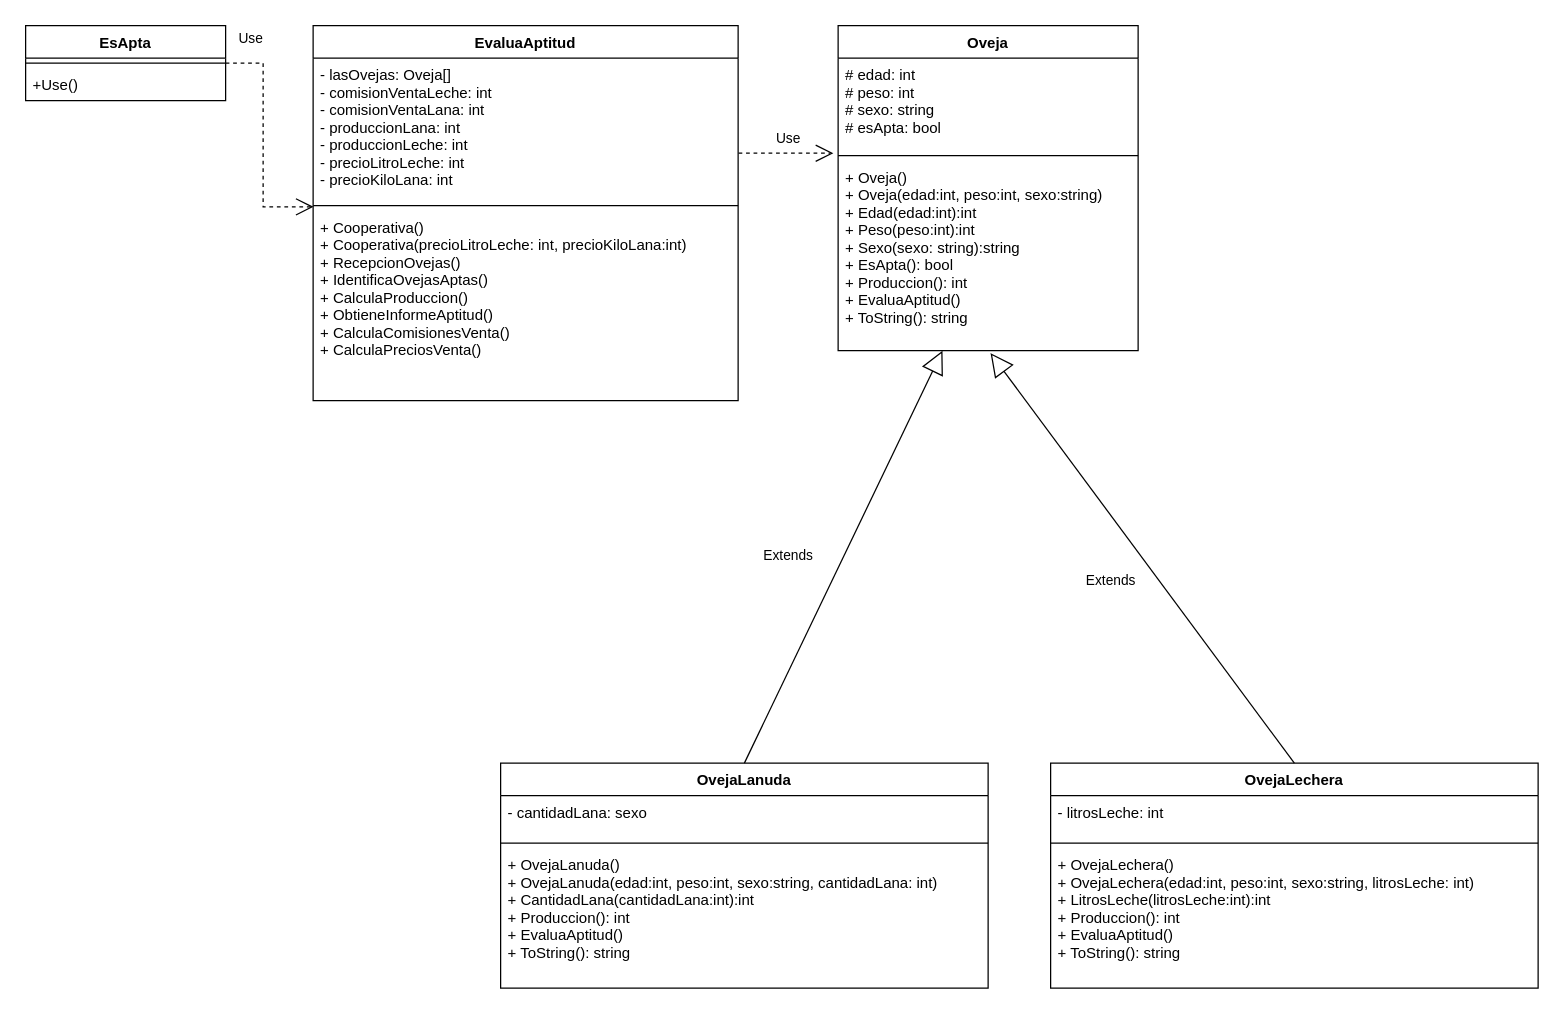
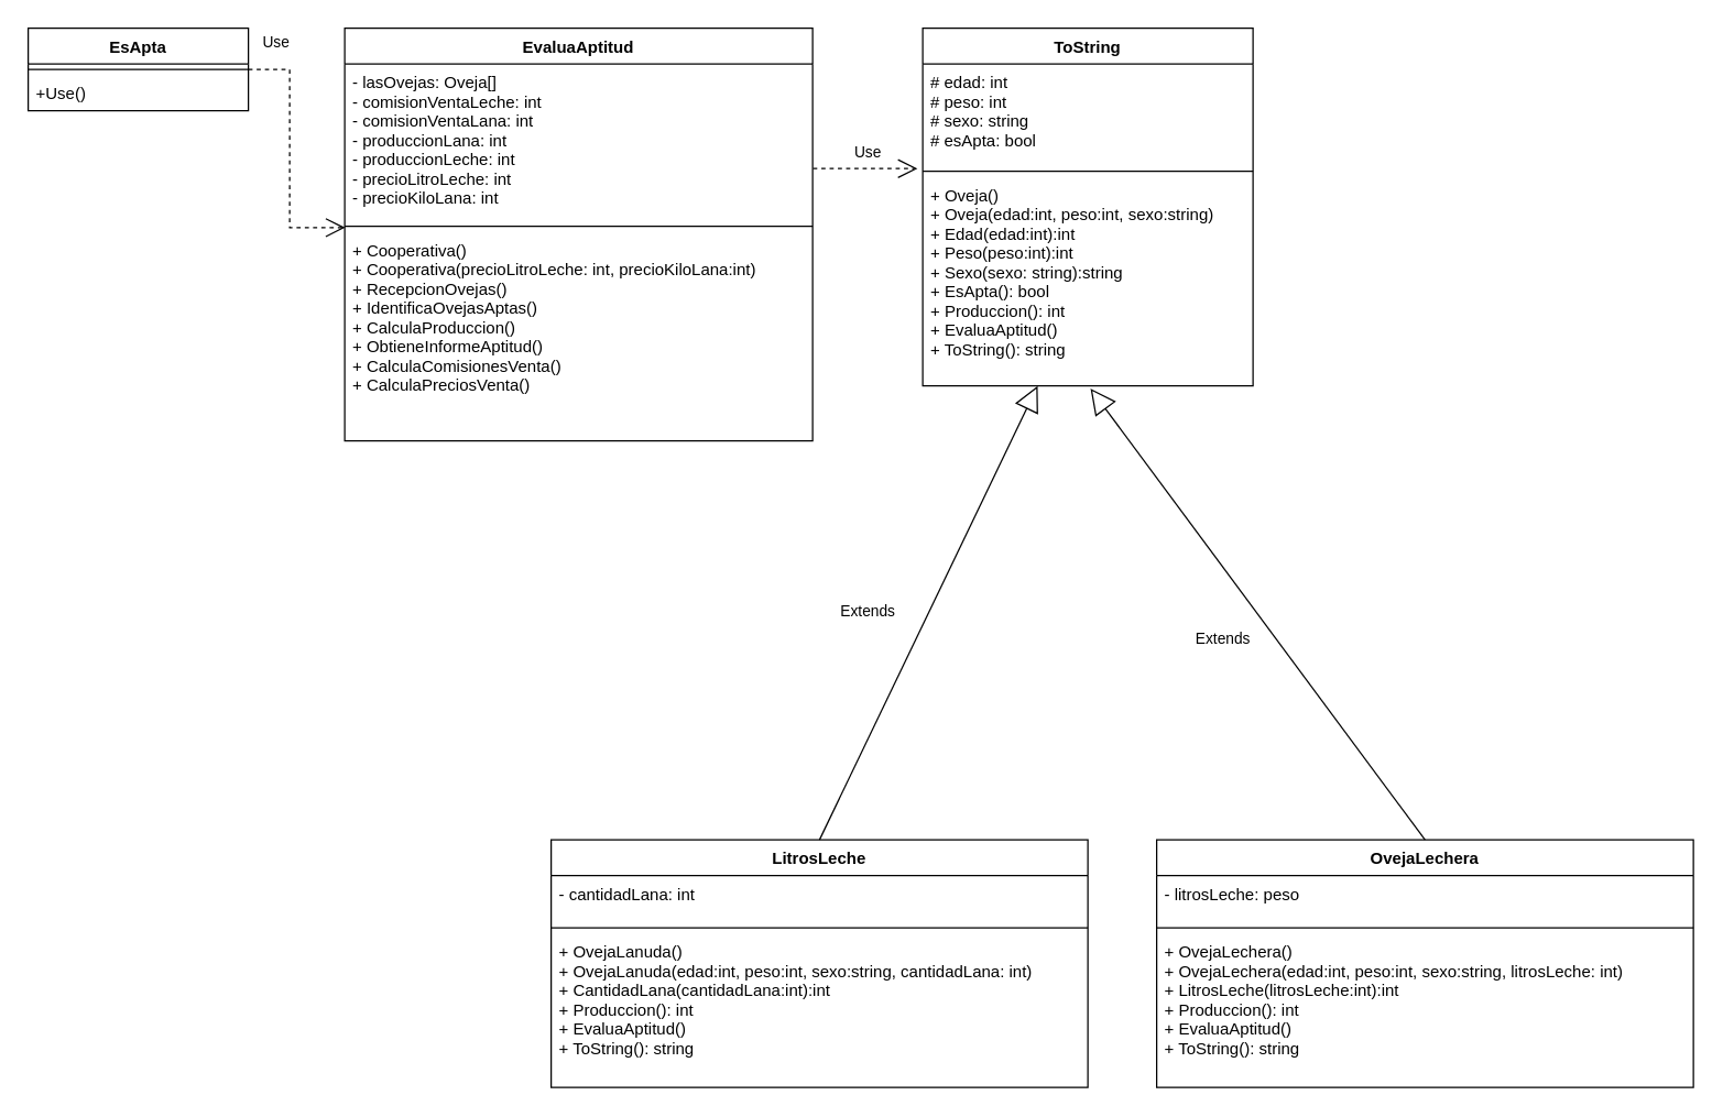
  <mxCell id="0" />
  <mxCell id="1" parent="0" />
- <mxCell id="2" value="Oveja" style="swimlane;fontStyle=1;align=center;verticalAlign=top;childLayout=stackLayout;horizontal=1;startSize=26;horizontalStack=0;resizeParent=1;resizeParentMax=0;resizeLast=0;collapsible=1;marginBottom=0;" parent="1" vertex="1"><mxGeometry x="670" y="20" width="240" height="260" as="geometry" /></mxCell>
+ <mxCell id="2" value="ToString" style="swimlane;fontStyle=1;align=center;verticalAlign=top;childLayout=stackLayout;horizontal=1;startSize=26;horizontalStack=0;resizeParent=1;resizeParentMax=0;resizeLast=0;collapsible=1;marginBottom=0;" parent="1" vertex="1"><mxGeometry x="670" y="20" width="240" height="260" as="geometry" /></mxCell>
  <mxCell id="3" value="# edad: int&#10;# peso: int&#10;# sexo: string&#10;# esApta: bool" style="text;strokeColor=none;fillColor=none;align=left;verticalAlign=top;spacingLeft=4;spacingRight=4;overflow=hidden;rotatable=0;points=[[0,0.5],[1,0.5]];portConstraint=eastwest;" parent="2" vertex="1"><mxGeometry y="26" width="240" height="74" as="geometry" /></mxCell>
  <mxCell id="4" value="" style="line;strokeWidth=1;fillColor=none;align=left;verticalAlign=middle;spacingTop=-1;spacingLeft=3;spacingRight=3;rotatable=0;labelPosition=right;points=[];portConstraint=eastwest;" parent="2" vertex="1"><mxGeometry y="100" width="240" height="8" as="geometry" /></mxCell>
  <mxCell id="5" value="+ Oveja()&#10;+ Oveja(edad:int, peso:int, sexo:string)&#10;+ Edad(edad:int):int&#10;+ Peso(peso:int):int&#10;+ Sexo(sexo: string):string&#10;+ EsApta(): bool&#10;+ Produccion(): int&#10;+ EvaluaAptitud()&#10;+ ToString(): string" style="text;strokeColor=none;fillColor=none;align=left;verticalAlign=top;spacingLeft=4;spacingRight=4;overflow=hidden;rotatable=0;points=[[0,0.5],[1,0.5]];portConstraint=eastwest;" parent="2" vertex="1"><mxGeometry y="108" width="240" height="152" as="geometry" /></mxCell>
  <mxCell id="6" value="OvejaLechera" style="swimlane;fontStyle=1;align=center;verticalAlign=top;childLayout=stackLayout;horizontal=1;startSize=26;horizontalStack=0;resizeParent=1;resizeParentMax=0;resizeLast=0;collapsible=1;marginBottom=0;" parent="1" vertex="1"><mxGeometry x="840" y="610" width="390" height="180" as="geometry" /></mxCell>
- <mxCell id="7" value="- litrosLeche: int" style="text;strokeColor=none;fillColor=none;align=left;verticalAlign=top;spacingLeft=4;spacingRight=4;overflow=hidden;rotatable=0;points=[[0,0.5],[1,0.5]];portConstraint=eastwest;" parent="6" vertex="1"><mxGeometry y="26" width="390" height="34" as="geometry" /></mxCell>
+ <mxCell id="7" value="- litrosLeche: peso" style="text;strokeColor=none;fillColor=none;align=left;verticalAlign=top;spacingLeft=4;spacingRight=4;overflow=hidden;rotatable=0;points=[[0,0.5],[1,0.5]];portConstraint=eastwest;" parent="6" vertex="1"><mxGeometry y="26" width="390" height="34" as="geometry" /></mxCell>
  <mxCell id="8" value="" style="line;strokeWidth=1;fillColor=none;align=left;verticalAlign=middle;spacingTop=-1;spacingLeft=3;spacingRight=3;rotatable=0;labelPosition=right;points=[];portConstraint=eastwest;" parent="6" vertex="1"><mxGeometry y="60" width="390" height="8" as="geometry" /></mxCell>
  <mxCell id="9" value="+ OvejaLechera()&#10;+ OvejaLechera(edad:int, peso:int, sexo:string, litrosLeche: int)&#10;+ LitrosLeche(litrosLeche:int):int&#10;+ Produccion(): int&#10;+ EvaluaAptitud()&#10;+ ToString(): string" style="text;strokeColor=none;fillColor=none;align=left;verticalAlign=top;spacingLeft=4;spacingRight=4;overflow=hidden;rotatable=0;points=[[0,0.5],[1,0.5]];portConstraint=eastwest;" parent="6" vertex="1"><mxGeometry y="68" width="390" height="112" as="geometry" /></mxCell>
  <mxCell id="10" value="Extends" style="endArrow=block;endSize=16;endFill=0;html=1;rounded=0;entryX=0.508;entryY=1.013;entryDx=0;entryDy=0;entryPerimeter=0;exitX=0.5;exitY=0;exitDx=0;exitDy=0;" parent="1" source="6" target="5" edge="1"><mxGeometry x="0.006" y="31" width="160" relative="1" as="geometry"><mxPoint x="650" y="530" as="sourcePoint" /><mxPoint x="810" y="530" as="targetPoint" /><mxPoint as="offset" /></mxGeometry></mxCell>
- <mxCell id="11" value="OvejaLanuda" style="swimlane;fontStyle=1;align=center;verticalAlign=top;childLayout=stackLayout;horizontal=1;startSize=26;horizontalStack=0;resizeParent=1;resizeParentMax=0;resizeLast=0;collapsible=1;marginBottom=0;" parent="1" vertex="1"><mxGeometry x="400" y="610" width="390" height="180" as="geometry" /></mxCell>
- <mxCell id="12" value="- cantidadLana: sexo" style="text;strokeColor=none;fillColor=none;align=left;verticalAlign=top;spacingLeft=4;spacingRight=4;overflow=hidden;rotatable=0;points=[[0,0.5],[1,0.5]];portConstraint=eastwest;" parent="11" vertex="1"><mxGeometry y="26" width="390" height="34" as="geometry" /></mxCell>
+ <mxCell id="11" value="LitrosLeche" style="swimlane;fontStyle=1;align=center;verticalAlign=top;childLayout=stackLayout;horizontal=1;startSize=26;horizontalStack=0;resizeParent=1;resizeParentMax=0;resizeLast=0;collapsible=1;marginBottom=0;" parent="1" vertex="1"><mxGeometry x="400" y="610" width="390" height="180" as="geometry" /></mxCell>
+ <mxCell id="12" value="- cantidadLana: int" style="text;strokeColor=none;fillColor=none;align=left;verticalAlign=top;spacingLeft=4;spacingRight=4;overflow=hidden;rotatable=0;points=[[0,0.5],[1,0.5]];portConstraint=eastwest;" parent="11" vertex="1"><mxGeometry y="26" width="390" height="34" as="geometry" /></mxCell>
  <mxCell id="13" value="" style="line;strokeWidth=1;fillColor=none;align=left;verticalAlign=middle;spacingTop=-1;spacingLeft=3;spacingRight=3;rotatable=0;labelPosition=right;points=[];portConstraint=eastwest;" parent="11" vertex="1"><mxGeometry y="60" width="390" height="8" as="geometry" /></mxCell>
  <mxCell id="14" value="+ OvejaLanuda()&#10;+ OvejaLanuda(edad:int, peso:int, sexo:string, cantidadLana: int)&#10;+ CantidadLana(cantidadLana:int):int&#10;+ Produccion(): int&#10;+ EvaluaAptitud()&#10;+ ToString(): string" style="text;strokeColor=none;fillColor=none;align=left;verticalAlign=top;spacingLeft=4;spacingRight=4;overflow=hidden;rotatable=0;points=[[0,0.5],[1,0.5]];portConstraint=eastwest;" parent="11" vertex="1"><mxGeometry y="68" width="390" height="112" as="geometry" /></mxCell>
  <mxCell id="15" value="Extends" style="endArrow=block;endSize=16;endFill=0;html=1;rounded=0;exitX=0.5;exitY=0;exitDx=0;exitDy=0;" parent="1" source="11" target="5" edge="1"><mxGeometry x="-0.101" y="40" width="160" relative="1" as="geometry"><mxPoint x="320" as="sourcePoint" y="400" /><mxPoint x="650" y="410" as="targetPoint" /><mxPoint as="offset" /></mxGeometry></mxCell>
  <mxCell id="16" value="EvaluaAptitud" style="swimlane;fontStyle=1;align=center;verticalAlign=top;childLayout=stackLayout;horizontal=1;startSize=26;horizontalStack=0;resizeParent=1;resizeParentMax=0;resizeLast=0;collapsible=1;marginBottom=0;" parent="1" vertex="1"><mxGeometry x="250" y="20" width="340" height="300" as="geometry" /></mxCell>
  <mxCell id="17" value="- lasOvejas: Oveja[]&#10;- comisionVentaLeche: int&#10;- comisionVentaLana: int&#10;- produccionLana: int&#10;- produccionLeche: int&#10;- precioLitroLeche: int&#10;- precioKiloLana: int" style="text;strokeColor=none;fillColor=none;align=left;verticalAlign=top;spacingLeft=4;spacingRight=4;overflow=hidden;rotatable=0;points=[[0,0.5],[1,0.5]];portConstraint=eastwest;" parent="16" vertex="1"><mxGeometry y="26" width="340" height="114" as="geometry" /></mxCell>
  <mxCell id="18" value="" style="line;strokeWidth=1;fillColor=none;align=left;verticalAlign=middle;spacingTop=-1;spacingLeft=3;spacingRight=3;rotatable=0;labelPosition=right;points=[];portConstraint=eastwest;" parent="16" vertex="1"><mxGeometry y="140" width="340" height="8" as="geometry" /></mxCell>
  <mxCell id="19" value="+ Cooperativa()&#10;+ Cooperativa(precioLitroLeche: int, precioKiloLana:int)&#10;+ RecepcionOvejas()&#10;+ IdentificaOvejasAptas()&#10;+ CalculaProduccion()&#10;+ ObtieneInformeAptitud()&#10;+ CalculaComisionesVenta()&#10;+ CalculaPreciosVenta()" style="text;strokeColor=none;fillColor=none;align=left;verticalAlign=top;spacingLeft=4;spacingRight=4;overflow=hidden;rotatable=0;points=[[0,0.5],[1,0.5]];portConstraint=eastwest;" parent="16" vertex="1"><mxGeometry y="148" width="340" height="152" as="geometry" /></mxCell>
  <mxCell id="20" value="EsApta" style="swimlane;fontStyle=1;align=center;verticalAlign=top;childLayout=stackLayout;horizontal=1;startSize=26;horizontalStack=0;resizeParent=1;resizeParentMax=0;resizeLast=0;collapsible=1;marginBottom=0;" parent="1" vertex="1"><mxGeometry x="20" y="20" width="160" height="60" as="geometry" /></mxCell>
  <mxCell id="21" value="" style="line;strokeWidth=1;fillColor=none;align=left;verticalAlign=middle;spacingTop=-1;spacingLeft=3;spacingRight=3;rotatable=0;labelPosition=right;points=[];portConstraint=eastwest;" parent="20" vertex="1"><mxGeometry y="26" width="160" height="8" as="geometry" /></mxCell>
  <mxCell id="22" value="+Use()" style="text;strokeColor=none;fillColor=none;align=left;verticalAlign=top;spacingLeft=4;spacingRight=4;overflow=hidden;rotatable=0;points=[[0,0.5],[1,0.5]];portConstraint=eastwest;" parent="20" vertex="1"><mxGeometry y="34" width="160" height="26" as="geometry" /></mxCell>
  <mxCell id="23" value="Use" style="endArrow=open;endSize=12;dashed=1;html=1;rounded=0;entryX=0.001;entryY=-0.02;entryDx=0;entryDy=0;entryPerimeter=0;exitX=1;exitY=0.5;exitDx=0;exitDy=0;" parent="1" source="20" target="19" edge="1"><mxGeometry x="-0.784" y="20" width="160" relative="1" as="geometry"><mxPoint x="30" y="130" as="sourcePoint" /><mxPoint x="190" y="130" as="targetPoint" /><Array as="points"><mxPoint x="210" y="50" /><mxPoint x="210" y="165" /></Array><mxPoint as="offset" /></mxGeometry></mxCell>
  <mxCell id="24" value="Use" style="endArrow=open;endSize=12;dashed=1;html=1;rounded=0;entryX=-0.016;entryY=1.028;entryDx=0;entryDy=0;entryPerimeter=0;exitX=1.001;exitY=0.667;exitDx=0;exitDy=0;exitPerimeter=0;" parent="1" source="17" target="3" edge="1"><mxGeometry x="0.046" y="12" width="160" relative="1" as="geometry"><mxPoint x="530" y="-70" as="sourcePoint" /><mxPoint x="690" y="-70" as="targetPoint" /><mxPoint as="offset" /></mxGeometry></mxCell>
